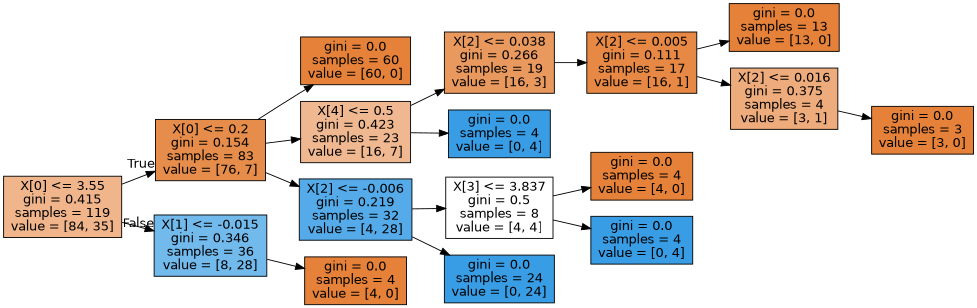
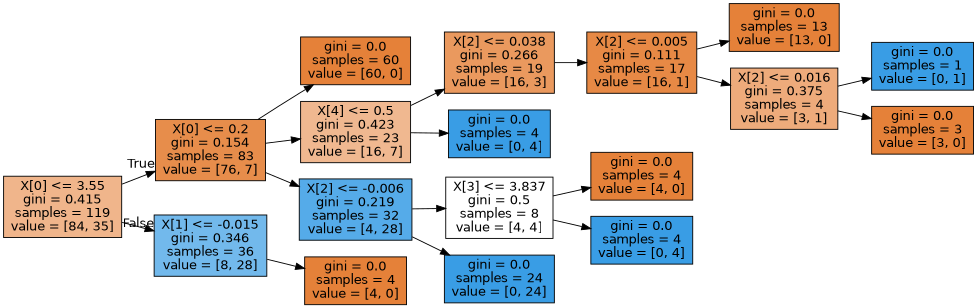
  digraph {
    fontname="DejaVu Sans"
    rankdir=LR
    node [color=black fillcolor="#e58139" fontname="DejaVu Sans" shape=box style=filled]
    edge [fontname="DejaVu Sans"]
    n1 [fillcolor="#f0b58b" label="X[0] <= 3.55\ngini = 0.415\nsamples = 119\nvalue = [84, 35]"]
    n2 [fillcolor="#e78d4b" label="X[0] <= 0.2\ngini = 0.154\nsamples = 83\nvalue = [76, 7]"]
    n3 [fillcolor="#72b9ec" label="X[1] <= -0.015\ngini = 0.346\nsamples = 36\nvalue = [8, 28]"]
    n4 [label="gini = 0.0\nsamples = 60\nvalue = [60, 0]"]
    n5 [fillcolor="#f0b890" label="X[4] <= 0.5\ngini = 0.423\nsamples = 23\nvalue = [16, 7]"]
    n6 [fillcolor="#55abe9" label="X[2] <= -0.006\ngini = 0.219\nsamples = 32\nvalue = [4, 28]"]
    n7 [label="gini = 0.0\nsamples = 4\nvalue = [4, 0]"]
    n8 [fillcolor="#ea995e" label="X[2] <= 0.038\ngini = 0.266\nsamples = 19\nvalue = [16, 3]"]
    n9 [fillcolor="#399de5" label="gini = 0.0\nsamples = 4\nvalue = [0, 4]"]
    n10 [fillcolor="#e78945" label="X[2] <= 0.005\ngini = 0.111\nsamples = 17\nvalue = [16, 1]"]
    n11 [label="gini = 0.0\nsamples = 13\nvalue = [13, 0]"]
    n12 [fillcolor="#eeab7b" label="X[2] <= 0.016\ngini = 0.375\nsamples = 4\nvalue = [3, 1]"]
+   n13 [fillcolor="#399de5" label="gini = 0.0\nsamples = 1\nvalue = [0, 1]"]
    n14 [label="gini = 0.0\nsamples = 3\nvalue = [3, 0]"]
    n15 [fillcolor="#ffffff" label="X[3] <= 3.837\ngini = 0.5\nsamples = 8\nvalue = [4, 4]"]
    n16 [fillcolor="#399de5" label="gini = 0.0\nsamples = 24\nvalue = [0, 24]"]
    n17 [label="gini = 0.0\nsamples = 4\nvalue = [4, 0]"]
    n18 [fillcolor="#399de5" label="gini = 0.0\nsamples = 4\nvalue = [0, 4]"]
    n1 -> n2 [headlabel=True labelangle=45 labeldistance=2.5]
    n1 -> n3 [headlabel=False labelangle=-45 labeldistance=2.5]
    n2 -> n4
    n2 -> n5
    n2 -> n6
    n3 -> n7
    n5 -> n8
    n5 -> n9
    n6 -> n15
    n6 -> n16
    n8 -> n10
    n10 -> n11
    n10 -> n12
+   n12 -> n13
    n12 -> n14
    n15 -> n17
    n15 -> n18
  }
